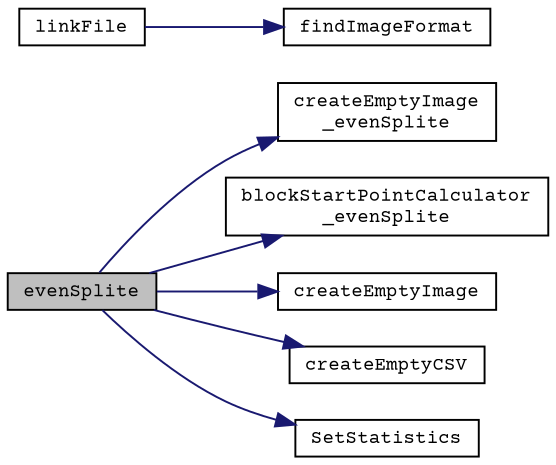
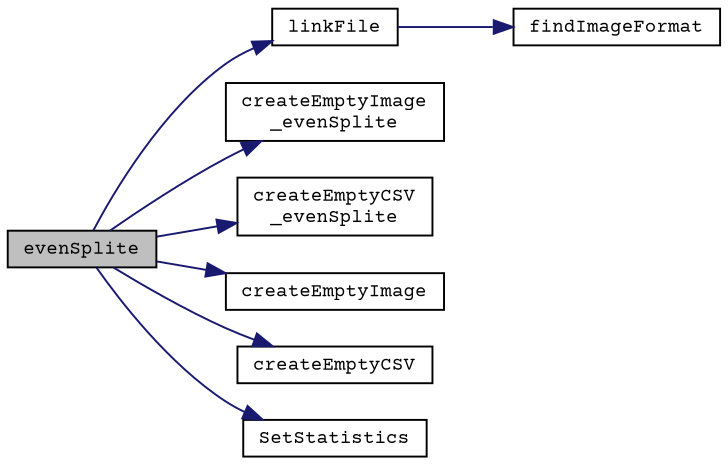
  digraph {
    fontname="Courier Prime"
    rankdir=LR
    node [color=black fillcolor=white fontname="Courier Prime" fontsize=10 shape=record style=filled]
    edge [color=midnightblue fontname="Courier Prime" fontsize=10 labelfontname=Helvetica labelfontsize=10 style=solid]
    n1 [fillcolor=grey75 fontcolor=black height=0.2 label=evenSplite width=0.4]
    n2 [height=0.2 label=linkFile width=0.4]
    n3 [height=0.2 label="createEmptyImage\l_evenSplite" width=0.4]
-   n4 [height=0.2 label="blockStartPointCalculator\l_evenSplite" width=0.4]
+   n4 [height=0.2 label="createEmptyCSV\l_evenSplite" width=0.4]
    n5 [height=0.2 label=createEmptyImage width=0.4]
    n6 [height=0.2 label=createEmptyCSV width=0.4]
    n7 [height=0.2 label=SetStatistics width=0.4]
    n8 [height=0.2 label=findImageFormat width=0.4]
+   n1 -> n2
    n1 -> n3
    n1 -> n4
    n1 -> n5
    n1 -> n6
    n1 -> n7
    n2 -> n8
  }
